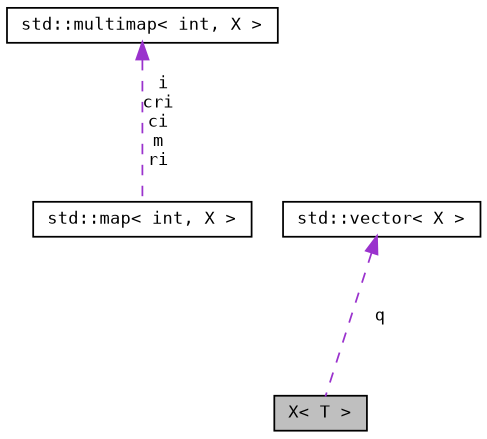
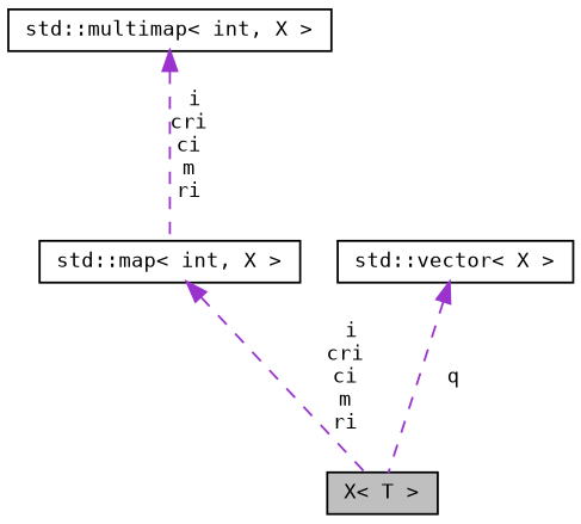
  digraph {
    fontname="DejaVu Sans Mono"
    node [color=black fillcolor=white fontname="DejaVu Sans Mono" fontsize=10 shape=record style=filled]
    edge [color=darkorchid3 dir=back fontname="DejaVu Sans Mono" fontsize=10 labelfontname=Helvetica labelfontsize=10 style=dashed]
    n1 [fillcolor=grey75 fontcolor=black height=0.2 label="X\< T \>" width=0.4]
    n2 [height=0.2 label="std::map\< int, X \>" width=0.4]
    n3 [height=0.2 label="std::vector\< X \>" width=0.4]
    n4 [height=0.2 label="std::multimap\< int, X \>" width=0.4]
+   n2 -> n1 [label=" i\ncri\nci\nm\nri"]
    n3 -> n1 [label=" q"]
    n4 -> n2 [label=" i\ncri\nci\nm\nri"]
  }
